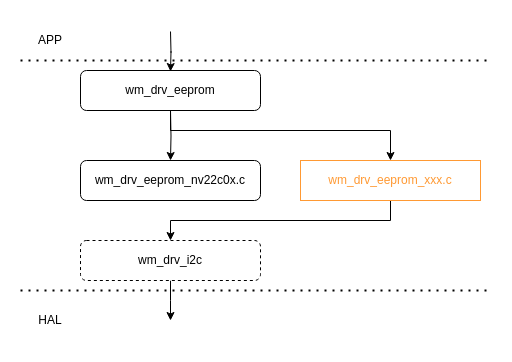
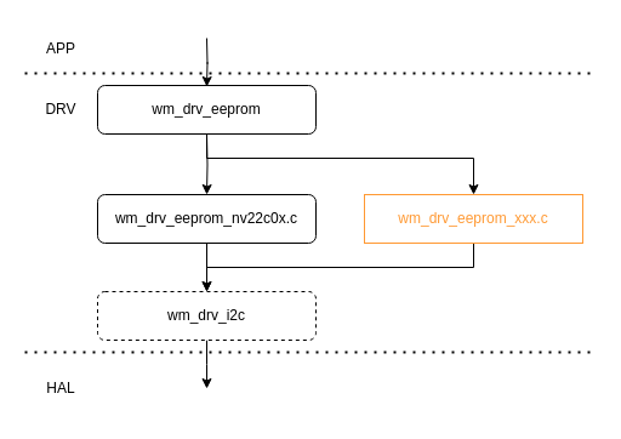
  <mxCell id="0" />
  <mxCell id="1" parent="0" />
  <mxCell id="2" value="wm_drv_eeprom" style="rounded=1;whiteSpace=wrap;html=1;fontSize=12;glass=0;strokeWidth=1;shadow=0;" parent="1" vertex="1"><mxGeometry x="80" y="70" width="180" height="40" as="geometry" /></mxCell>
  <mxCell id="3" style="edgeStyle=orthogonalEdgeStyle;rounded=0;orthogonalLoop=1;jettySize=auto;html=1;entryX=0.5;entryY=0;entryDx=0;entryDy=0;" edge="1" parent="1" target="6"><mxGeometry relative="1" as="geometry"><mxPoint x="170" y="110" as="sourcePoint" /></mxGeometry></mxCell>
  <mxCell id="4" style="edgeStyle=orthogonalEdgeStyle;rounded=0;orthogonalLoop=1;jettySize=auto;html=1;entryX=0.5;entryY=0;entryDx=0;entryDy=0;" edge="1" parent="1" target="8"><mxGeometry relative="1" as="geometry"><mxPoint x="170" y="110" as="sourcePoint" /><Array as="points"><mxPoint x="170" y="130" /><mxPoint x="390" y="130" /></Array></mxGeometry></mxCell>
+ <mxCell id="5" style="edgeStyle=orthogonalEdgeStyle;rounded=0;orthogonalLoop=1;jettySize=auto;html=1;entryX=0.5;entryY=0;entryDx=0;entryDy=0;" edge="1" parent="1" source="6" target="10"><mxGeometry relative="1" as="geometry" /></mxCell>
  <mxCell id="6" value="wm_drv_eeprom_nv22c0x&lt;span style=&quot;background-color: initial;&quot;&gt;.c&lt;/span&gt;" style="rounded=1;whiteSpace=wrap;html=1;fontSize=12;glass=0;strokeWidth=1;shadow=0;" vertex="1" parent="1"><mxGeometry x="80" y="160" width="180" height="40" as="geometry" /></mxCell>
  <mxCell id="7" style="edgeStyle=orthogonalEdgeStyle;rounded=0;orthogonalLoop=1;jettySize=auto;html=1;entryX=0.5;entryY=0;entryDx=0;entryDy=0;exitX=0.5;exitY=1;exitDx=0;exitDy=0;" edge="1" parent="1" source="8" target="10"><mxGeometry relative="1" as="geometry" /></mxCell>
  <mxCell id="8" value="&lt;font color=&quot;#ff9933&quot;&gt;wm_drv_eeprom_xxx.c&lt;/font&gt;" style="whiteSpace=wrap;html=1;fontSize=12;glass=0;strokeWidth=1;shadow=0;strokeColor=#FF9933;rounded=0;" vertex="1" parent="1"><mxGeometry x="300" y="160" width="180" height="40" as="geometry" /></mxCell>
  <mxCell id="9" style="edgeStyle=orthogonalEdgeStyle;rounded=0;orthogonalLoop=1;jettySize=auto;html=1;" edge="1" parent="1" source="10"><mxGeometry relative="1" as="geometry"><mxPoint x="170" y="320" as="targetPoint" /></mxGeometry></mxCell>
  <mxCell id="10" value="wm_drv_i2c" style="rounded=1;whiteSpace=wrap;html=1;fontSize=12;glass=0;strokeWidth=1;shadow=0;dashed=1;" vertex="1" parent="1"><mxGeometry x="80" y="240" width="180" height="40" as="geometry" /></mxCell>
  <mxCell id="11" value="" style="endArrow=none;dashed=1;html=1;dashPattern=1 3;strokeWidth=2;rounded=0;exitX=0;exitY=1;exitDx=0;exitDy=0;" edge="1" parent="1" source="13"><mxGeometry width="50" height="50" relative="1" as="geometry"><mxPoint x="60" y="60" as="sourcePoint" /><mxPoint x="490" y="60" as="targetPoint" /></mxGeometry></mxCell>
  <mxCell id="12" value="" style="endArrow=none;dashed=1;html=1;dashPattern=1 3;strokeWidth=2;rounded=0;" edge="1" parent="1"><mxGeometry width="50" height="50" relative="1" as="geometry"><mxPoint x="20" y="290" as="sourcePoint" /><mxPoint x="490" y="290" as="targetPoint" /></mxGeometry></mxCell>
  <mxCell id="13" value="APP" style="rounded=1;whiteSpace=wrap;html=1;fontSize=12;glass=0;strokeWidth=1;shadow=0;fillColor=none;strokeColor=none;" vertex="1" parent="1"><mxGeometry x="20" y="20" width="60" height="40" as="geometry" /></mxCell>
+ <mxCell id="14" value="DRV" style="rounded=1;whiteSpace=wrap;html=1;fontSize=12;glass=0;strokeWidth=1;shadow=0;fillColor=none;strokeColor=none;" vertex="1" parent="1"><mxGeometry x="20" y="70" width="60" height="40" as="geometry" /></mxCell>
  <mxCell id="15" value="HAL" style="rounded=1;whiteSpace=wrap;html=1;fontSize=12;glass=0;strokeWidth=1;shadow=0;fillColor=none;strokeColor=none;" vertex="1" parent="1"><mxGeometry x="20" y="300" width="60" height="40" as="geometry" /></mxCell>
  <mxCell id="16" style="edgeStyle=orthogonalEdgeStyle;rounded=0;orthogonalLoop=1;jettySize=auto;html=1;entryX=0.5;entryY=0;entryDx=0;entryDy=0;" edge="1" parent="1"><mxGeometry relative="1" as="geometry"><mxPoint x="170" y="31" as="sourcePoint" /><mxPoint x="170" y="71" as="targetPoint" /></mxGeometry></mxCell>
